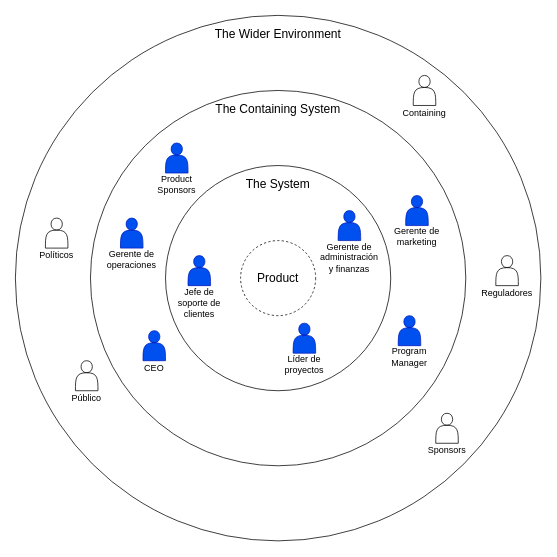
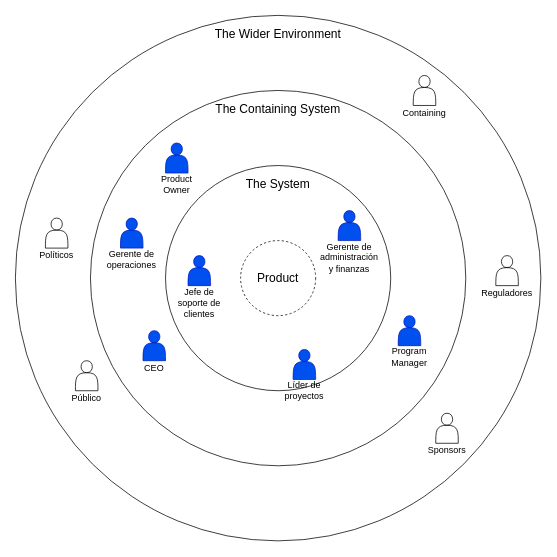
  <mxCell id="0" />
  <mxCell id="1" parent="0" />
  <mxCell id="2" value="The Wider Environment" style="ellipse;whiteSpace=wrap;html=1;aspect=fixed;spacingBottom=650;fontSize=16;" vertex="1" parent="1"><mxGeometry x="20" y="20" width="700" height="700" as="geometry" /></mxCell>
  <mxCell id="3" value="The Containing System" style="ellipse;whiteSpace=wrap;html=1;aspect=fixed;spacingBottom=450;fontSize=16;" vertex="1" parent="1"><mxGeometry x="120" y="120" width="500" height="500" as="geometry" /></mxCell>
  <mxCell id="4" value="The System" style="ellipse;whiteSpace=wrap;html=1;aspect=fixed;spacingTop=0;spacingBottom=250;fontSize=16;" vertex="1" parent="1"><mxGeometry x="220" y="220" width="300" height="300" as="geometry" /></mxCell>
  <mxCell id="5" value="Product" style="ellipse;whiteSpace=wrap;html=1;aspect=fixed;fontSize=16;dashed=1;" vertex="1" parent="1"><mxGeometry x="320" y="320" width="100" height="100" as="geometry" /></mxCell>
  <mxCell id="6" value="&lt;font color=&quot;#000000&quot;&gt;Gerente de administración y finanzas&lt;/font&gt;" style="shape=actor;whiteSpace=wrap;html=1;fillColor=#0050ef;strokeColor=#001DBC;fillStyle=auto;verticalAlign=middle;spacing=0;spacingBottom=0;fontColor=#ffffff;spacingTop=85;" vertex="1" parent="1"><mxGeometry x="450" y="280" width="30" height="40" as="geometry" /></mxCell>
- <mxCell id="7" value="&lt;font color=&quot;#000000&quot;&gt;Gerente de marketing&lt;/font&gt;" style="shape=actor;whiteSpace=wrap;html=1;fillColor=#0050ef;strokeColor=#001DBC;fillStyle=auto;verticalAlign=middle;spacing=0;spacingBottom=0;fontColor=#ffffff;spacingTop=70;spacingLeft=-15;spacingRight=-15;" vertex="1" parent="1"><mxGeometry x="540" y="260" width="30" height="40" as="geometry" /></mxCell>
- <mxCell id="8" value="&lt;font color=&quot;#000000&quot;&gt;Líder de proyectos&lt;/font&gt;" style="shape=actor;whiteSpace=wrap;html=1;fillColor=#0050ef;strokeColor=#001DBC;fillStyle=auto;verticalAlign=middle;spacing=0;spacingBottom=0;fontColor=#ffffff;spacingTop=70;" vertex="1" parent="1"><mxGeometry x="390" y="430" width="30" height="40" as="geometry" /></mxCell>
+ <mxCell id="8" value="&lt;font color=&quot;#000000&quot;&gt;Líder de proyectos&lt;/font&gt;" style="shape=actor;whiteSpace=wrap;html=1;fillColor=#0050ef;strokeColor=#001DBC;fillStyle=auto;verticalAlign=middle;spacing=0;spacingBottom=0;fontColor=#ffffff;spacingTop=70;" vertex="1" parent="1"><mxGeometry x="390" y="465" width="30" height="40" as="geometry" /></mxCell>
  <mxCell id="9" value="&lt;font color=&quot;#000000&quot;&gt;Jefe de soporte de clientes&lt;/font&gt;" style="shape=actor;whiteSpace=wrap;html=1;fillColor=#0050ef;strokeColor=#001DBC;fillStyle=auto;verticalAlign=middle;spacing=0;spacingBottom=0;fontColor=#ffffff;spacingTop=85;align=center;spacingLeft=-20;spacingRight=-20;" vertex="1" parent="1"><mxGeometry x="250" y="340" width="30" height="40" as="geometry" /></mxCell>
  <mxCell id="10" value="&lt;font color=&quot;#000000&quot;&gt;Gerente de operaciones&lt;/font&gt;" style="shape=actor;whiteSpace=wrap;html=1;fillColor=#0050ef;strokeColor=#001DBC;fillStyle=auto;verticalAlign=middle;spacing=0;spacingBottom=0;fontColor=#ffffff;spacingTop=70;align=center;spacingLeft=-20;spacingRight=-20;" vertex="1" parent="1"><mxGeometry x="160" y="290" width="30" height="40" as="geometry" /></mxCell>
  <mxCell id="11" value="&lt;font color=&quot;#000000&quot;&gt;Containing&lt;/font&gt;" style="shape=actor;whiteSpace=wrap;html=1;fillStyle=auto;verticalAlign=middle;spacing=0;spacingBottom=0;spacingTop=60;align=center;spacingLeft=0;spacingRight=0;" vertex="1" parent="1"><mxGeometry x="550" y="100" width="30" height="40" as="geometry" /></mxCell>
  <mxCell id="12" value="&lt;font color=&quot;#000000&quot;&gt;Políticos&lt;/font&gt;" style="shape=actor;whiteSpace=wrap;html=1;fillStyle=auto;verticalAlign=middle;spacing=0;spacingBottom=0;spacingTop=60;align=center;spacingLeft=0;spacingRight=0;" vertex="1" parent="1"><mxGeometry x="60" y="290" width="30" height="40" as="geometry" /></mxCell>
  <mxCell id="13" value="&lt;font color=&quot;#000000&quot;&gt;Sponsors&lt;/font&gt;" style="shape=actor;whiteSpace=wrap;html=1;fillStyle=auto;verticalAlign=middle;spacing=0;spacingBottom=0;spacingTop=60;align=center;spacingLeft=0;spacingRight=0;" vertex="1" parent="1"><mxGeometry x="580" y="550" width="30" height="40" as="geometry" /></mxCell>
  <mxCell id="14" value="&lt;font color=&quot;#000000&quot;&gt;Público&lt;/font&gt;" style="shape=actor;whiteSpace=wrap;html=1;fillStyle=auto;verticalAlign=middle;spacing=0;spacingBottom=0;spacingTop=60;align=center;spacingLeft=0;spacingRight=0;" vertex="1" parent="1"><mxGeometry x="100" y="480" width="30" height="40" as="geometry" /></mxCell>
  <mxCell id="15" value="&lt;font color=&quot;#000000&quot;&gt;Reguladores&lt;/font&gt;" style="shape=actor;whiteSpace=wrap;html=1;fillStyle=auto;verticalAlign=middle;spacing=0;spacingBottom=0;spacingTop=60;align=center;spacingLeft=0;spacingRight=0;" vertex="1" parent="1"><mxGeometry x="660" y="340" width="30" height="40" as="geometry" /></mxCell>
  <mxCell id="16" value="&lt;font color=&quot;#000000&quot;&gt;CEO&lt;/font&gt;" style="shape=actor;whiteSpace=wrap;html=1;fillStyle=auto;verticalAlign=middle;spacing=0;spacingBottom=0;spacingTop=60;align=center;spacingLeft=0;spacingRight=0;fillColor=#0050ef;fontColor=#ffffff;strokeColor=#001DBC;" vertex="1" parent="1"><mxGeometry x="190" y="440" width="30" height="40" as="geometry" /></mxCell>
- <mxCell id="17" value="&lt;font color=&quot;#000000&quot;&gt;Product Sponsors&lt;/font&gt;" style="shape=actor;whiteSpace=wrap;html=1;fillColor=#0050ef;strokeColor=#001DBC;fillStyle=auto;verticalAlign=middle;spacing=0;spacingBottom=0;fontColor=#ffffff;spacingTop=70;spacingLeft=-15;spacingRight=-15;" vertex="1" parent="1"><mxGeometry x="220" y="190" width="30" height="40" as="geometry" /></mxCell>
+ <mxCell id="17" value="&lt;font color=&quot;#000000&quot;&gt;Product Owner&lt;/font&gt;" style="shape=actor;whiteSpace=wrap;html=1;fillColor=#0050ef;strokeColor=#001DBC;fillStyle=auto;verticalAlign=middle;spacing=0;spacingBottom=0;fontColor=#ffffff;spacingTop=70;spacingLeft=-15;spacingRight=-15;" vertex="1" parent="1"><mxGeometry x="220" y="190" width="30" height="40" as="geometry" /></mxCell>
  <mxCell id="18" value="&lt;font color=&quot;#000000&quot;&gt;Program Manager&lt;/font&gt;" style="shape=actor;whiteSpace=wrap;html=1;fillColor=#0050ef;strokeColor=#001DBC;fillStyle=auto;verticalAlign=middle;spacing=0;spacingBottom=0;fontColor=#ffffff;spacingTop=70;spacingLeft=-15;spacingRight=-15;" vertex="1" parent="1"><mxGeometry x="530" y="420" width="30" height="40" as="geometry" /></mxCell>
